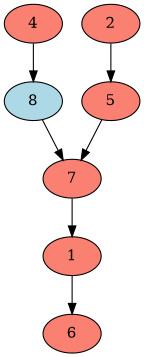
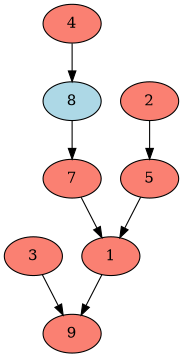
  digraph {
    CCR=0.1
    Density=1.2
    "No of edges"=12
    "No of nodes"=10
    "Node concurrency"=-1
    "Total sequential time"=780
    node [Weight=76 fillcolor=salmon style=filled]
    edge [Weight=3]
    5 [Weight=87]
    2
-   6
+   3 [Weight=43]
+   6 [label=9]
    8 [fillcolor=lightblue]
    4
    1 [Weight=65]
    7
-   5 -> 7
+   5 -> 1
    2 -> 5 [Weight=2]
+   3 -> 6 [Weight=9]
    8 -> 7 [Weight=10]
    4 -> 8
    1 -> 6 [Weight=8]
    7 -> 1 [Weight=10]
  }
